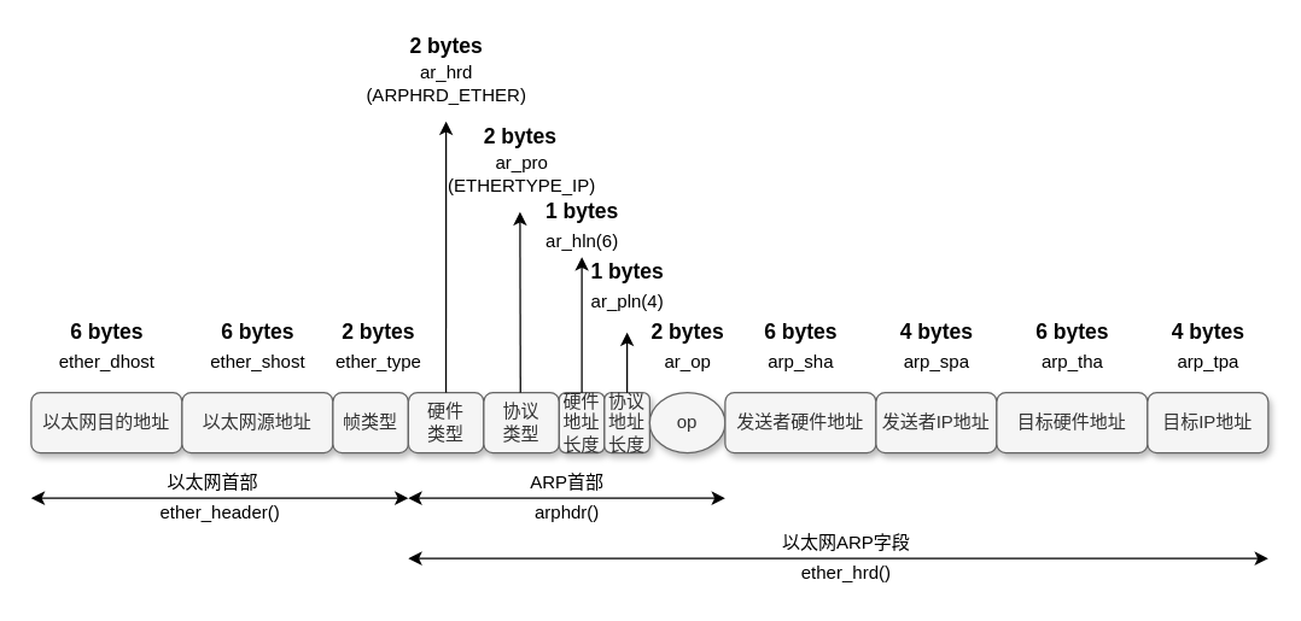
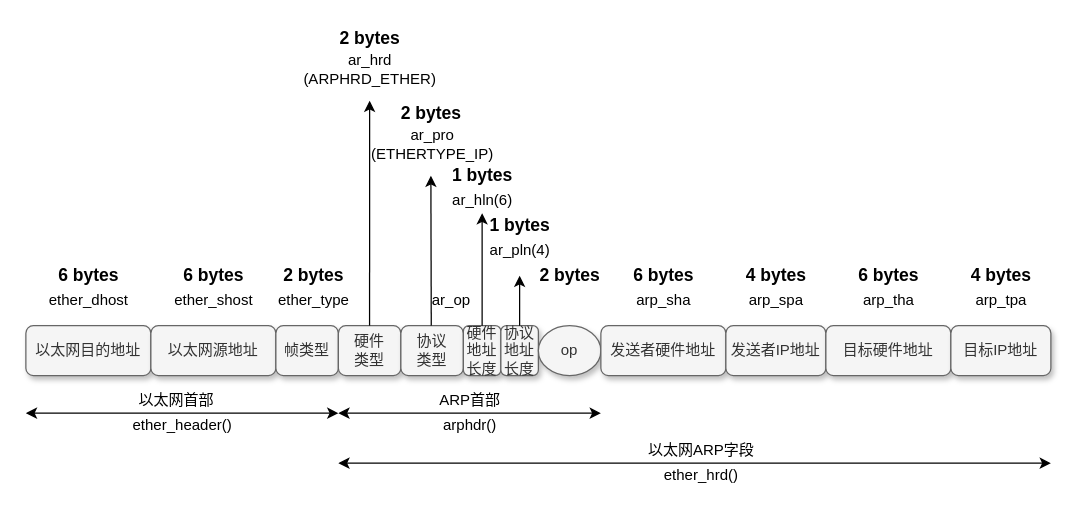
  <mxCell id="0" />
  <mxCell id="1" parent="0" />
  <mxCell id="2" value="以太网目的地址" style="rounded=1;whiteSpace=wrap;html=1;fillColor=#f5f5f5;strokeColor=#666666;glass=0;shadow=1;fontColor=#333333;" parent="1" vertex="1"><mxGeometry x="20" y="260" width="100" height="40" as="geometry" /></mxCell>
  <mxCell id="3" value="6 bytes" style="text;html=1;align=center;verticalAlign=middle;resizable=0;points=[];autosize=1;fontStyle=1;fontSize=14;" parent="1" vertex="1"><mxGeometry x="40" y="210" width="60" height="20" as="geometry" /></mxCell>
  <mxCell id="4" value="以太网源地址" style="rounded=1;whiteSpace=wrap;html=1;fillColor=#f5f5f5;strokeColor=#666666;glass=0;shadow=1;fontColor=#333333;" vertex="1" parent="1"><mxGeometry x="120" y="260" width="100" height="40" as="geometry" /></mxCell>
  <mxCell id="5" value="帧类型" style="rounded=1;whiteSpace=wrap;html=1;fillColor=#f5f5f5;strokeColor=#666666;glass=0;shadow=1;fontColor=#333333;" vertex="1" parent="1"><mxGeometry x="220" y="260" width="50" height="40" as="geometry" /></mxCell>
  <mxCell id="6" value="6 bytes" style="text;html=1;align=center;verticalAlign=middle;resizable=0;points=[];autosize=1;fontStyle=1;fontSize=14;" vertex="1" parent="1"><mxGeometry x="140" y="210" width="60" height="20" as="geometry" /></mxCell>
  <mxCell id="7" value="2 bytes" style="text;html=1;align=center;verticalAlign=middle;resizable=0;points=[];autosize=1;fontStyle=1;fontSize=14;" vertex="1" parent="1"><mxGeometry x="220" y="210" width="60" height="20" as="geometry" /></mxCell>
  <mxCell id="8" value="硬件&lt;br&gt;类型" style="rounded=1;whiteSpace=wrap;html=1;fillColor=#f5f5f5;strokeColor=#666666;glass=0;shadow=1;fontColor=#333333;" vertex="1" parent="1"><mxGeometry x="270" y="260" width="50" height="40" as="geometry" /></mxCell>
  <mxCell id="9" value="协议&lt;br&gt;类型" style="rounded=1;whiteSpace=wrap;html=1;fillColor=#f5f5f5;strokeColor=#666666;glass=0;shadow=1;fontColor=#333333;" vertex="1" parent="1"><mxGeometry x="320" y="260" width="50" height="40" as="geometry" /></mxCell>
  <mxCell id="10" value="硬件&lt;br&gt;地址&lt;br&gt;长度" style="rounded=1;whiteSpace=wrap;html=1;fillColor=#f5f5f5;strokeColor=#666666;glass=0;shadow=1;fontColor=#333333;" vertex="1" parent="1"><mxGeometry x="370" y="260" width="30" height="40" as="geometry" /></mxCell>
  <mxCell id="11" value="协议&lt;br&gt;地址&lt;br&gt;长度" style="rounded=1;whiteSpace=wrap;html=1;fillColor=#f5f5f5;strokeColor=#666666;glass=0;shadow=1;fontColor=#333333;" vertex="1" parent="1"><mxGeometry x="400" y="260" width="30" height="40" as="geometry" /></mxCell>
  <mxCell id="12" value="op" style="ellipse;whiteSpace=wrap;html=1;fillColor=#f5f5f5;strokeColor=#666666;glass=0;shadow=1;fontColor=#333333;" vertex="1" parent="1"><mxGeometry x="430" y="260" width="50" height="40" as="geometry" /></mxCell>
  <mxCell id="13" value="发送者硬件地址" style="rounded=1;whiteSpace=wrap;html=1;fillColor=#f5f5f5;strokeColor=#666666;glass=0;shadow=1;fontColor=#333333;" vertex="1" parent="1"><mxGeometry x="480" y="260" width="100" height="40" as="geometry" /></mxCell>
  <mxCell id="14" value="发送者IP地址" style="rounded=1;whiteSpace=wrap;html=1;fillColor=#f5f5f5;strokeColor=#666666;glass=0;shadow=1;fontColor=#333333;" vertex="1" parent="1"><mxGeometry x="580" y="260" width="80" height="40" as="geometry" /></mxCell>
  <mxCell id="15" value="目标硬件地址" style="rounded=1;whiteSpace=wrap;html=1;fillColor=#f5f5f5;strokeColor=#666666;glass=0;shadow=1;fontColor=#333333;" vertex="1" parent="1"><mxGeometry x="660" y="260" width="100" height="40" as="geometry" /></mxCell>
  <mxCell id="16" value="目标IP地址" style="rounded=1;whiteSpace=wrap;html=1;fillColor=#f5f5f5;strokeColor=#666666;glass=0;shadow=1;fontColor=#333333;" vertex="1" parent="1"><mxGeometry x="760" y="260" width="80" height="40" as="geometry" /></mxCell>
  <mxCell id="17" value="2 bytes" style="text;html=1;align=center;verticalAlign=middle;resizable=0;points=[];autosize=1;fontStyle=1;fontSize=14;" vertex="1" parent="1"><mxGeometry x="265" y="20" width="60" height="20" as="geometry" /></mxCell>
  <mxCell id="18" value="2 bytes" style="text;html=1;align=center;verticalAlign=middle;resizable=0;points=[];autosize=1;fontStyle=1;fontSize=14;" vertex="1" parent="1"><mxGeometry x="314" y="80" width="60" height="20" as="geometry" /></mxCell>
  <mxCell id="19" value="1 bytes" style="text;html=1;align=center;verticalAlign=middle;resizable=0;points=[];autosize=1;fontStyle=1;fontSize=14;" vertex="1" parent="1"><mxGeometry x="355" y="130" width="60" height="20" as="geometry" /></mxCell>
  <mxCell id="20" value="1 bytes" style="text;html=1;align=center;verticalAlign=middle;resizable=0;points=[];autosize=1;fontStyle=1;fontSize=14;" vertex="1" parent="1"><mxGeometry x="385" y="170" width="60" height="20" as="geometry" /></mxCell>
  <mxCell id="21" value="2 bytes" style="text;html=1;align=center;verticalAlign=middle;resizable=0;points=[];autosize=1;fontStyle=1;fontSize=14;" vertex="1" parent="1"><mxGeometry x="425" y="210" width="60" height="20" as="geometry" /></mxCell>
  <mxCell id="22" value="6 bytes" style="text;html=1;align=center;verticalAlign=middle;resizable=0;points=[];autosize=1;fontStyle=1;fontSize=14;" vertex="1" parent="1"><mxGeometry x="500" y="210" width="60" height="20" as="geometry" /></mxCell>
  <mxCell id="23" value="4 bytes" style="text;html=1;align=center;verticalAlign=middle;resizable=0;points=[];autosize=1;fontStyle=1;fontSize=14;" vertex="1" parent="1"><mxGeometry x="590" y="210" width="60" height="20" as="geometry" /></mxCell>
  <mxCell id="24" value="6 bytes" style="text;html=1;align=center;verticalAlign=middle;resizable=0;points=[];autosize=1;fontStyle=1;fontSize=14;" vertex="1" parent="1"><mxGeometry x="680" y="210" width="60" height="20" as="geometry" /></mxCell>
  <mxCell id="25" value="4 bytes" style="text;html=1;align=center;verticalAlign=middle;resizable=0;points=[];autosize=1;fontStyle=1;fontSize=14;" vertex="1" parent="1"><mxGeometry x="770" y="210" width="60" height="20" as="geometry" /></mxCell>
  <mxCell id="26" value="" style="endArrow=classic;startArrow=classic;html=1;" edge="1" parent="1"><mxGeometry width="50" height="50" relative="1" as="geometry"><mxPoint x="20" y="330" as="sourcePoint" /><mxPoint x="270" y="330" as="targetPoint" /></mxGeometry></mxCell>
  <mxCell id="27" value="以太网首部" style="text;html=1;align=center;verticalAlign=middle;resizable=0;points=[];autosize=1;" vertex="1" parent="1"><mxGeometry x="100" y="310" width="80" height="20" as="geometry" /></mxCell>
  <mxCell id="28" value="ether_header()" style="text;html=1;align=center;verticalAlign=middle;resizable=0;points=[];autosize=1;" vertex="1" parent="1"><mxGeometry x="100" y="330" width="90" height="20" as="geometry" /></mxCell>
  <mxCell id="29" value="" style="endArrow=classic;startArrow=classic;html=1;" edge="1" parent="1"><mxGeometry width="50" height="50" relative="1" as="geometry"><mxPoint x="270" y="330" as="sourcePoint" /><mxPoint x="480" y="330" as="targetPoint" /></mxGeometry></mxCell>
  <mxCell id="30" value="ARP首部" style="text;html=1;align=center;verticalAlign=middle;resizable=0;points=[];autosize=1;" vertex="1" parent="1"><mxGeometry x="345" y="310" width="60" height="20" as="geometry" /></mxCell>
  <mxCell id="31" value="arphdr()" style="text;html=1;align=center;verticalAlign=middle;resizable=0;points=[];autosize=1;" vertex="1" parent="1"><mxGeometry x="345" y="330" width="60" height="20" as="geometry" /></mxCell>
  <mxCell id="32" value="" style="endArrow=classic;startArrow=classic;html=1;" edge="1" parent="1"><mxGeometry width="50" height="50" relative="1" as="geometry"><mxPoint x="270" y="370" as="sourcePoint" /><mxPoint x="840" y="370" as="targetPoint" /></mxGeometry></mxCell>
  <mxCell id="33" value="以太网ARP字段" style="text;html=1;align=center;verticalAlign=middle;resizable=0;points=[];autosize=1;" vertex="1" parent="1"><mxGeometry x="510" y="350" width="100" height="20" as="geometry" /></mxCell>
  <mxCell id="34" value="ether_hrd()" style="text;html=1;align=center;verticalAlign=middle;resizable=0;points=[];autosize=1;" vertex="1" parent="1"><mxGeometry x="525" y="370" width="70" height="20" as="geometry" /></mxCell>
  <mxCell id="35" value="" style="endArrow=classic;html=1;exitX=0.5;exitY=0;exitDx=0;exitDy=0;" edge="1" parent="1" source="10"><mxGeometry width="50" height="50" relative="1" as="geometry"><mxPoint x="385" y="256" as="sourcePoint" /><mxPoint x="385" y="170" as="targetPoint" /></mxGeometry></mxCell>
  <mxCell id="36" value="ar_hln(6)" style="text;html=1;align=center;verticalAlign=middle;resizable=0;points=[];autosize=1;" vertex="1" parent="1"><mxGeometry x="355" y="150" width="60" height="20" as="geometry" /></mxCell>
  <mxCell id="37" value="" style="endArrow=classic;html=1;exitX=0.5;exitY=0;exitDx=0;exitDy=0;" edge="1" parent="1" source="11"><mxGeometry width="50" height="50" relative="1" as="geometry"><mxPoint x="450" y="270" as="sourcePoint" /><mxPoint x="415" y="220" as="targetPoint" /></mxGeometry></mxCell>
  <mxCell id="38" value="ar_pln(4)" style="text;html=1;align=center;verticalAlign=middle;resizable=0;points=[];autosize=1;" vertex="1" parent="1"><mxGeometry x="385" y="190" width="60" height="20" as="geometry" /></mxCell>
  <mxCell id="39" value="" style="endArrow=classic;html=1;exitX=0.5;exitY=0;exitDx=0;exitDy=0;" edge="1" parent="1"><mxGeometry width="50" height="50" relative="1" as="geometry"><mxPoint x="344.31" y="260" as="sourcePoint" /><mxPoint x="344" y="140" as="targetPoint" /></mxGeometry></mxCell>
  <mxCell id="40" value="ar_pro&lt;br&gt;(ETHERTYPE_IP)" style="text;html=1;align=center;verticalAlign=middle;resizable=0;points=[];autosize=1;" vertex="1" parent="1"><mxGeometry x="290" y="100" width="110" height="30" as="geometry" /></mxCell>
  <mxCell id="41" value="" style="endArrow=classic;html=1;exitX=0.5;exitY=0;exitDx=0;exitDy=0;" edge="1" parent="1"><mxGeometry width="50" height="50" relative="1" as="geometry"><mxPoint x="294.97" y="260" as="sourcePoint" /><mxPoint x="295" y="80" as="targetPoint" /></mxGeometry></mxCell>
  <mxCell id="42" value="ar_hrd&lt;br&gt;(ARPHRD_ETHER)" style="text;html=1;align=center;verticalAlign=middle;resizable=0;points=[];autosize=1;" vertex="1" parent="1"><mxGeometry x="235" y="40" width="120" height="30" as="geometry" /></mxCell>
  <mxCell id="43" value="ether_dhost" style="text;html=1;align=center;verticalAlign=middle;resizable=0;points=[];autosize=1;" vertex="1" parent="1"><mxGeometry x="30" y="230" width="80" height="20" as="geometry" /></mxCell>
  <mxCell id="44" value="ether_shost" style="text;html=1;align=center;verticalAlign=middle;resizable=0;points=[];autosize=1;" vertex="1" parent="1"><mxGeometry x="130" y="230" width="80" height="20" as="geometry" /></mxCell>
  <mxCell id="45" value="ether_type" style="text;html=1;align=center;verticalAlign=middle;resizable=0;points=[];autosize=1;" vertex="1" parent="1"><mxGeometry x="215" y="230" width="70" height="20" as="geometry" /></mxCell>
- <mxCell id="46" value="ar_op" style="text;html=1;align=center;verticalAlign=middle;resizable=0;points=[];autosize=1;" vertex="1" parent="1"><mxGeometry x="430" y="230" width="50" height="20" as="geometry" /></mxCell>
+ <mxCell id="46" value="ar_op" style="text;html=1;align=center;verticalAlign=middle;resizable=0;points=[];autosize=1;" vertex="1" parent="1"><mxGeometry x="335" y="230" width="50" height="20" as="geometry" /></mxCell>
  <mxCell id="47" value="arp_sha" style="text;html=1;align=center;verticalAlign=middle;resizable=0;points=[];autosize=1;" vertex="1" parent="1"><mxGeometry x="500" y="230" width="60" height="20" as="geometry" /></mxCell>
  <mxCell id="48" value="arp_spa" style="text;html=1;align=center;verticalAlign=middle;resizable=0;points=[];autosize=1;" vertex="1" parent="1"><mxGeometry x="590" y="230" width="60" height="20" as="geometry" /></mxCell>
  <mxCell id="49" value="arp_tha" style="text;html=1;align=center;verticalAlign=middle;resizable=0;points=[];autosize=1;" vertex="1" parent="1"><mxGeometry x="680" y="230" width="60" height="20" as="geometry" /></mxCell>
  <mxCell id="50" value="arp_tpa" style="text;html=1;align=center;verticalAlign=middle;resizable=0;points=[];autosize=1;" vertex="1" parent="1"><mxGeometry x="770" y="230" width="60" height="20" as="geometry" /></mxCell>
